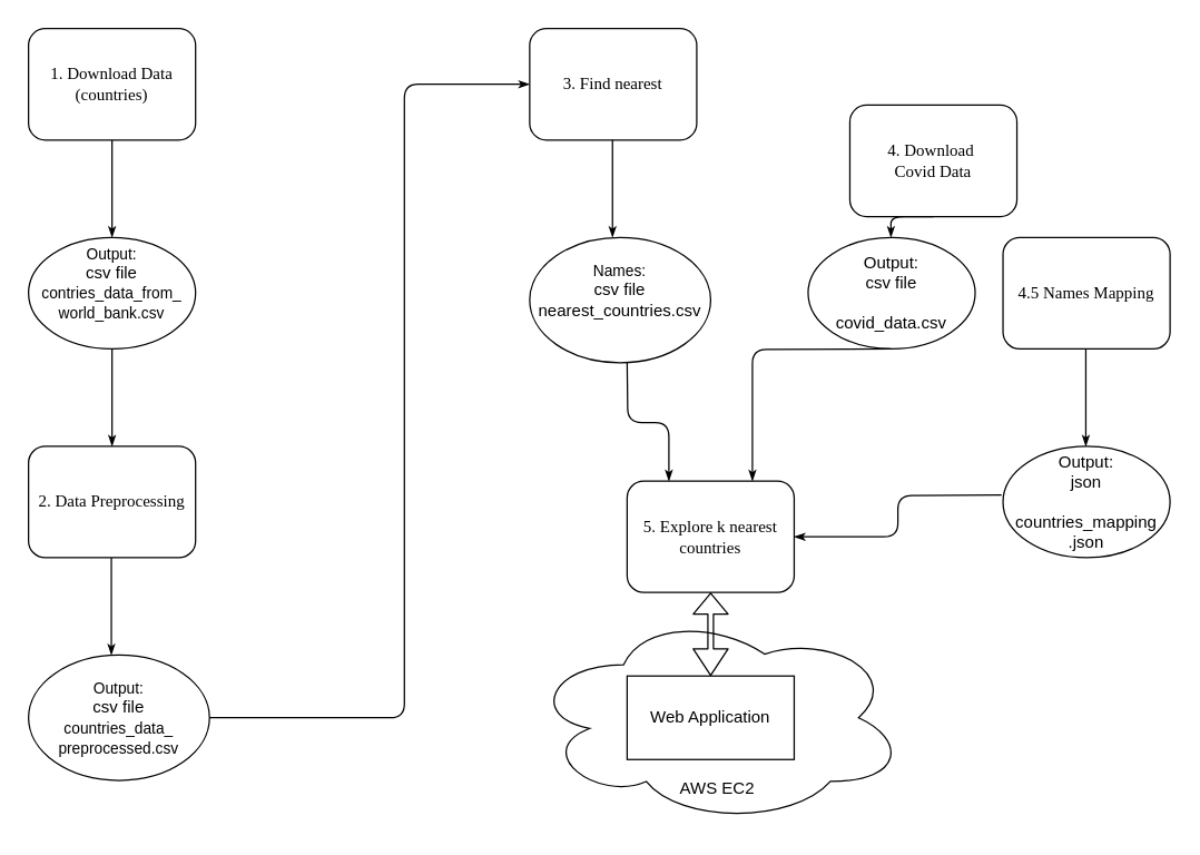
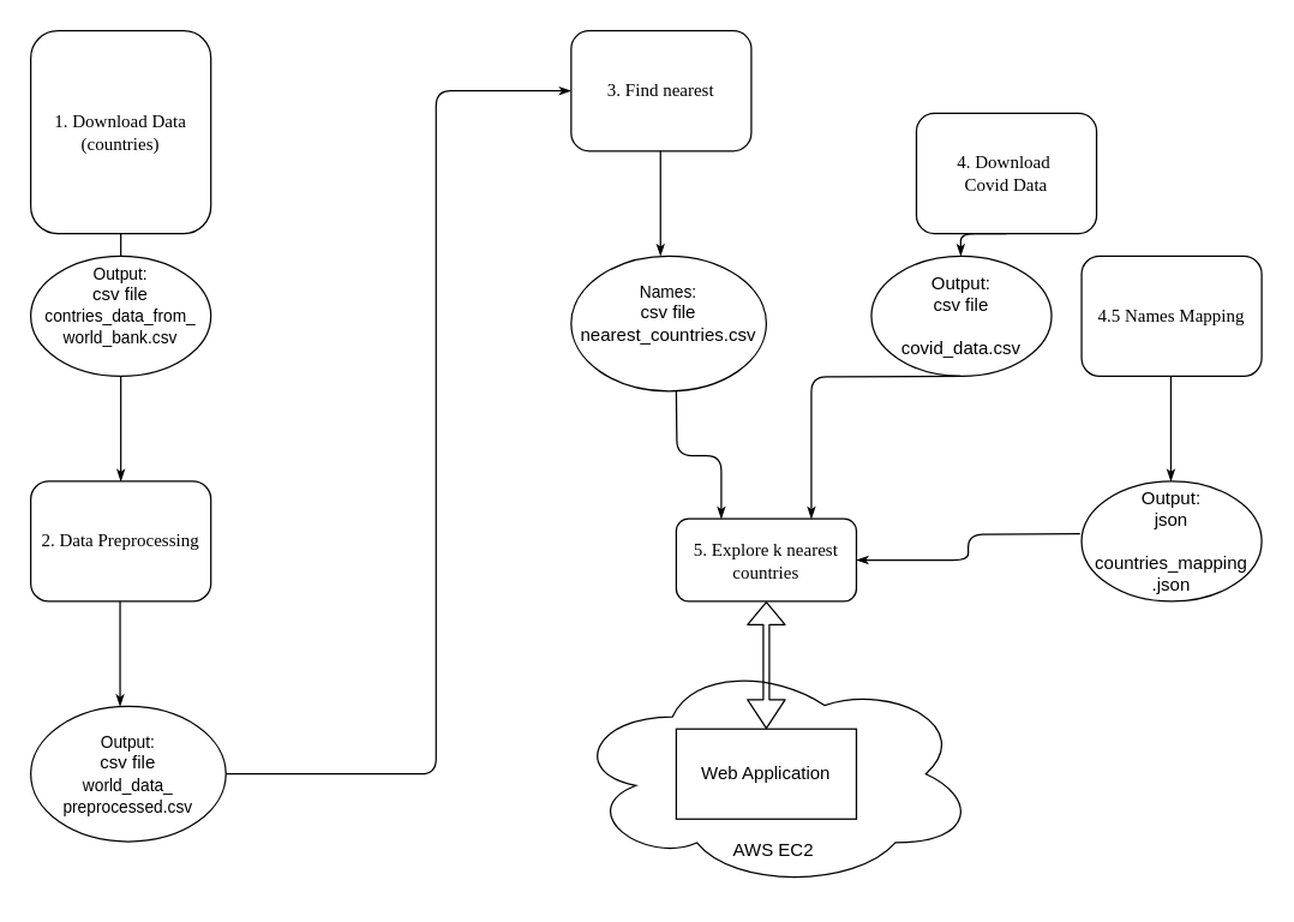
  <mxCell id="0" />
  <mxCell id="1" parent="0" />
  <mxCell id="2" value="&lt;br&gt;&lt;br&gt;&lt;br&gt;&lt;br&gt;&lt;br&gt;&lt;br&gt;&lt;br&gt;AWS EC2" style="ellipse;shape=cloud;whiteSpace=wrap;html=1;" vertex="1" parent="1"><mxGeometry x="380" y="438.75" width="270" height="152.5" as="geometry" /></mxCell>
  <mxCell id="3" style="edgeStyle=orthogonalEdgeStyle;rounded=1;html=1;labelBackgroundColor=none;startArrow=none;startFill=0;startSize=5;endArrow=classicThin;endFill=1;endSize=5;jettySize=auto;orthogonalLoop=1;strokeWidth=1;fontFamily=Verdana;fontSize=8" parent="1" source="4" edge="1"><mxGeometry relative="1" as="geometry"><mxPoint x="80" y="170" as="targetPoint" /></mxGeometry></mxCell>
- <mxCell id="4" value="1. Download Data (countries)" style="rounded=1;whiteSpace=wrap;html=1;shadow=0;labelBackgroundColor=none;strokeWidth=1;fontFamily=Verdana;fontSize=12;align=center;" parent="1" vertex="1"><mxGeometry x="20" y="20" width="120" height="80" as="geometry" /></mxCell>
+ <mxCell id="4" value="1. Download Data (countries)" style="rounded=1;whiteSpace=wrap;html=1;shadow=0;labelBackgroundColor=none;strokeWidth=1;fontFamily=Verdana;fontSize=12;align=center;" parent="1" vertex="1"><mxGeometry x="20" y="20" width="120" height="135" as="geometry" /></mxCell>
  <mxCell id="5" style="edgeStyle=orthogonalEdgeStyle;rounded=1;html=1;labelBackgroundColor=none;startArrow=none;startFill=0;startSize=5;endArrow=classicThin;endFill=1;endSize=5;jettySize=auto;orthogonalLoop=1;strokeWidth=1;fontFamily=Verdana;fontSize=8;exitX=0.5;exitY=1;exitDx=0;exitDy=0;" parent="1" source="10" target="6" edge="1"><mxGeometry relative="1" as="geometry"><mxPoint x="200" y="270" as="sourcePoint" /></mxGeometry></mxCell>
  <mxCell id="6" value="2. Data Preprocessing" style="rounded=1;whiteSpace=wrap;html=1;shadow=0;labelBackgroundColor=none;strokeWidth=1;fontFamily=Verdana;fontSize=12;align=center;" parent="1" vertex="1"><mxGeometry x="20" y="320" width="120" height="80" as="geometry" /></mxCell>
  <mxCell id="7" style="edgeStyle=orthogonalEdgeStyle;rounded=1;html=1;labelBackgroundColor=none;startArrow=none;startFill=0;startSize=5;endArrow=classicThin;endFill=1;endSize=5;jettySize=auto;orthogonalLoop=1;strokeWidth=1;fontFamily=Verdana;fontSize=8" parent="1" source="9" edge="1"><mxGeometry relative="1" as="geometry"><Array as="points"><mxPoint x="290" y="515" /><mxPoint x="290" y="60" /></Array><mxPoint x="290" y="540" as="sourcePoint" /><mxPoint x="380" y="60" as="targetPoint" /></mxGeometry></mxCell>
  <mxCell id="8" value="Output:&lt;br&gt;json&lt;br&gt;&lt;br&gt;countries_mapping&lt;br&gt;.json" style="ellipse;whiteSpace=wrap;html=1;" vertex="1" parent="1"><mxGeometry x="720" y="320" width="120" height="80" as="geometry" /></mxCell>
- <mxCell id="9" value="&lt;span style=&quot;font-size: 11px&quot;&gt;Output:&lt;br&gt;&lt;/span&gt;&lt;span&gt;csv file&lt;/span&gt;&lt;br&gt;&lt;span style=&quot;font-size: 11px&quot;&gt;countries_data_&lt;br&gt;preprocessed.csv&lt;/span&gt;" style="ellipse;whiteSpace=wrap;html=1;" vertex="1" parent="1"><mxGeometry x="20" y="470" width="130" height="90" as="geometry" /></mxCell>
+ <mxCell id="9" value="&lt;span style=&quot;font-size: 11px&quot;&gt;Output:&lt;br&gt;&lt;/span&gt;&lt;span&gt;csv file&lt;/span&gt;&lt;br&gt;&lt;span style=&quot;font-size: 11px&quot;&gt;world_data_&lt;br&gt;preprocessed.csv&lt;/span&gt;" style="ellipse;whiteSpace=wrap;html=1;" vertex="1" parent="1"><mxGeometry x="20" y="470" width="130" height="90" as="geometry" /></mxCell>
  <mxCell id="10" value="&lt;font&gt;&lt;span style=&quot;font-size: 11px&quot;&gt;Output:&lt;br&gt;&lt;/span&gt;csv file&lt;br&gt;&lt;span style=&quot;font-size: 11px&quot;&gt;contries_data_from_&lt;br&gt;world_bank.csv&lt;/span&gt;&lt;br&gt;&lt;br&gt;&lt;/font&gt;" style="ellipse;whiteSpace=wrap;html=1;" vertex="1" parent="1"><mxGeometry x="20" y="170" width="120" height="80" as="geometry" /></mxCell>
  <mxCell id="11" style="edgeStyle=orthogonalEdgeStyle;rounded=1;html=1;labelBackgroundColor=none;startArrow=none;startFill=0;startSize=5;endArrow=classicThin;endFill=1;endSize=5;jettySize=auto;orthogonalLoop=1;strokeWidth=1;fontFamily=Verdana;fontSize=8;exitX=0.5;exitY=1;exitDx=0;exitDy=0;" edge="1" parent="1"><mxGeometry relative="1" as="geometry"><mxPoint x="79.5" y="400" as="sourcePoint" /><mxPoint x="79.5" y="470" as="targetPoint" /></mxGeometry></mxCell>
  <mxCell id="12" value="3. Find nearest" style="rounded=1;whiteSpace=wrap;html=1;shadow=0;labelBackgroundColor=none;strokeWidth=1;fontFamily=Verdana;fontSize=12;align=center;" vertex="1" parent="1"><mxGeometry x="380" y="20" width="120" height="80" as="geometry" /></mxCell>
  <mxCell id="13" style="edgeStyle=orthogonalEdgeStyle;rounded=1;html=1;labelBackgroundColor=none;startArrow=none;startFill=0;startSize=5;endArrow=classicThin;endFill=1;endSize=5;jettySize=auto;orthogonalLoop=1;strokeWidth=1;fontFamily=Verdana;fontSize=8" edge="1" parent="1"><mxGeometry relative="1" as="geometry"><mxPoint x="439.5" y="100" as="sourcePoint" /><mxPoint x="439.5" y="170" as="targetPoint" /></mxGeometry></mxCell>
  <mxCell id="14" value="&lt;font&gt;&lt;span style=&quot;font-size: 11px&quot;&gt;Names:&lt;br&gt;&lt;/span&gt;csv file&lt;br&gt;nearest_countries.csv&lt;br&gt;&lt;br&gt;&lt;/font&gt;" style="ellipse;whiteSpace=wrap;html=1;" vertex="1" parent="1"><mxGeometry x="380" y="170" width="130" height="90" as="geometry" /></mxCell>
  <mxCell id="15" value="4. Download&amp;nbsp;&lt;br&gt;Covid Data" style="rounded=1;whiteSpace=wrap;html=1;shadow=0;labelBackgroundColor=none;strokeWidth=1;fontFamily=Verdana;fontSize=12;align=center;" vertex="1" parent="1"><mxGeometry x="610" y="75" width="120" height="80" as="geometry" /></mxCell>
  <mxCell id="16" value="4.5 Names Mapping" style="rounded=1;whiteSpace=wrap;html=1;shadow=0;labelBackgroundColor=none;strokeWidth=1;fontFamily=Verdana;fontSize=12;align=center;" vertex="1" parent="1"><mxGeometry x="720" y="170" width="120" height="80" as="geometry" /></mxCell>
  <mxCell id="17" style="edgeStyle=orthogonalEdgeStyle;rounded=1;html=1;labelBackgroundColor=none;startArrow=none;startFill=0;startSize=5;endArrow=classicThin;endFill=1;endSize=5;jettySize=auto;orthogonalLoop=1;strokeWidth=1;fontFamily=Verdana;fontSize=8;exitX=0.5;exitY=1;exitDx=0;exitDy=0;" edge="1" parent="1"><mxGeometry relative="1" as="geometry"><mxPoint x="779.5" y="250" as="sourcePoint" /><mxPoint x="779.5" y="320" as="targetPoint" /></mxGeometry></mxCell>
  <mxCell id="18" value="Output:&lt;br&gt;csv file&lt;br&gt;&lt;br&gt;covid_data.csv" style="ellipse;whiteSpace=wrap;html=1;" vertex="1" parent="1"><mxGeometry x="580" y="170" width="120" height="80" as="geometry" /></mxCell>
  <mxCell id="19" style="edgeStyle=orthogonalEdgeStyle;rounded=1;html=1;labelBackgroundColor=none;startArrow=none;startFill=0;startSize=5;endArrow=classicThin;endFill=1;endSize=5;jettySize=auto;orthogonalLoop=1;strokeWidth=1;fontFamily=Verdana;fontSize=8;exitX=0.5;exitY=1;exitDx=0;exitDy=0;" edge="1" parent="1" source="15"><mxGeometry relative="1" as="geometry"><mxPoint x="639.5" y="120" as="sourcePoint" /><mxPoint x="639.5" y="170" as="targetPoint" /></mxGeometry></mxCell>
- <mxCell id="20" value="5. Explore k nearest countries" style="rounded=1;whiteSpace=wrap;html=1;shadow=0;labelBackgroundColor=none;strokeWidth=1;fontFamily=Verdana;fontSize=12;align=center;" vertex="1" parent="1"><mxGeometry x="450" y="345" width="120" height="80" as="geometry" /></mxCell>
+ <mxCell id="20" value="5. Explore k nearest countries" style="rounded=1;whiteSpace=wrap;html=1;shadow=0;labelBackgroundColor=none;strokeWidth=1;fontFamily=Verdana;fontSize=12;align=center;" vertex="1" parent="1"><mxGeometry x="450" y="345" width="120" height="55" as="geometry" /></mxCell>
  <mxCell id="21" style="edgeStyle=orthogonalEdgeStyle;rounded=1;html=1;labelBackgroundColor=none;startArrow=none;startFill=0;startSize=5;endArrow=classicThin;endFill=1;endSize=5;jettySize=auto;orthogonalLoop=1;strokeWidth=1;fontFamily=Verdana;fontSize=8;entryX=0.25;entryY=0;entryDx=0;entryDy=0;" edge="1" parent="1" target="20"><mxGeometry relative="1" as="geometry"><mxPoint x="450" y="260" as="sourcePoint" /><mxPoint x="480" y="340" as="targetPoint" /></mxGeometry></mxCell>
  <mxCell id="22" style="edgeStyle=orthogonalEdgeStyle;rounded=1;html=1;labelBackgroundColor=none;startArrow=none;startFill=0;startSize=5;endArrow=classicThin;endFill=1;endSize=5;jettySize=auto;orthogonalLoop=1;strokeWidth=1;fontFamily=Verdana;fontSize=8;entryX=0.75;entryY=0;entryDx=0;entryDy=0;" edge="1" parent="1" target="20"><mxGeometry relative="1" as="geometry"><mxPoint x="639.5" y="250" as="sourcePoint" /><mxPoint x="540" y="340" as="targetPoint" /></mxGeometry></mxCell>
  <mxCell id="23" style="edgeStyle=orthogonalEdgeStyle;rounded=1;html=1;labelBackgroundColor=none;startArrow=none;startFill=0;startSize=5;endArrow=classicThin;endFill=1;endSize=5;jettySize=auto;orthogonalLoop=1;strokeWidth=1;fontFamily=Verdana;fontSize=8;entryX=1;entryY=0.5;entryDx=0;entryDy=0;" edge="1" parent="1" target="20"><mxGeometry relative="1" as="geometry"><mxPoint x="719" y="355" as="sourcePoint" /><mxPoint x="719" y="425" as="targetPoint" /></mxGeometry></mxCell>
  <mxCell id="24" value="Web Application" style="rounded=0;whiteSpace=wrap;html=1;" vertex="1" parent="1"><mxGeometry x="450" y="485" width="120" height="60" as="geometry" /></mxCell>
  <mxCell id="25" value="" style="shape=flexArrow;endArrow=classic;startArrow=classic;html=1;width=4;endSize=4.67;entryX=0.5;entryY=1;entryDx=0;entryDy=0;" edge="1" parent="1" target="20"><mxGeometry width="50" height="50" relative="1" as="geometry"><mxPoint x="510" y="485" as="sourcePoint" /><mxPoint x="510" y="435" as="targetPoint" /></mxGeometry></mxCell>
